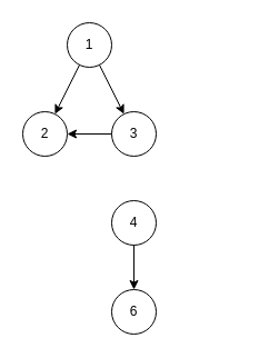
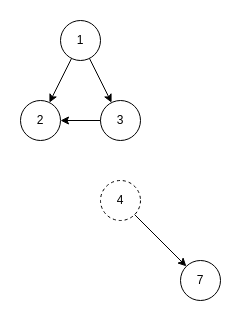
  <mxCell id="0" />
  <mxCell id="1" parent="0" />
  <mxCell id="2" value="1" style="ellipse;whiteSpace=wrap;html=1;aspect=fixed;" vertex="1" parent="1"><mxGeometry x="60" y="20" width="40" height="40" as="geometry" /></mxCell>
  <mxCell id="3" value="2" style="ellipse;whiteSpace=wrap;html=1;aspect=fixed;" vertex="1" parent="1"><mxGeometry x="20" y="100" width="40" height="40" as="geometry" /></mxCell>
  <mxCell id="4" value="3" style="ellipse;whiteSpace=wrap;html=1;aspect=fixed;" vertex="1" parent="1"><mxGeometry x="100" y="100" width="40" height="40" as="geometry" /></mxCell>
- <mxCell id="5" value="4" style="ellipse;whiteSpace=wrap;html=1;aspect=fixed;" vertex="1" parent="1"><mxGeometry x="100" y="180" width="40" height="40" as="geometry" /></mxCell>
- <mxCell id="6" value="6" style="ellipse;whiteSpace=wrap;html=1;aspect=fixed;" vertex="1" parent="1"><mxGeometry x="100" y="260" width="40" height="40" as="geometry" /></mxCell>
+ <mxCell id="5" value="4" style="ellipse;whiteSpace=wrap;html=1;aspect=fixed;dashed=1;" vertex="1" parent="1"><mxGeometry x="100" y="180" width="40" height="40" as="geometry" /></mxCell>
+ <mxCell id="7" value="7" style="ellipse;whiteSpace=wrap;html=1;aspect=fixed;" vertex="1" parent="1"><mxGeometry x="180" y="260" width="40" height="40" as="geometry" /></mxCell>
  <mxCell id="8" value="" style="endArrow=classic;html=1;" edge="1" parent="1" source="2" target="3"><mxGeometry width="50" height="50" relative="1" as="geometry"><mxPoint x="20" y="210" as="sourcePoint" /><mxPoint x="70" y="160" as="targetPoint" /></mxGeometry></mxCell>
  <mxCell id="9" value="" style="endArrow=classic;html=1;" edge="1" parent="1" source="2" target="4"><mxGeometry width="50" height="50" relative="1" as="geometry"><mxPoint x="20" y="210" as="sourcePoint" /><mxPoint x="70" y="160" as="targetPoint" /></mxGeometry></mxCell>
  <mxCell id="10" value="" style="endArrow=classic;html=1;" edge="1" parent="1" source="4" target="3"><mxGeometry width="50" height="50" relative="1" as="geometry"><mxPoint x="20" y="210" as="sourcePoint" /><mxPoint x="70" y="160" as="targetPoint" /></mxGeometry></mxCell>
- <mxCell id="11" value="" style="endArrow=classic;html=1;entryX=0.5;entryY=0;entryDx=0;entryDy=0;" edge="1" parent="1" source="5" target="6"><mxGeometry width="50" height="50" relative="1" as="geometry"><mxPoint x="20" y="210" as="sourcePoint" /><mxPoint x="70" y="160" as="targetPoint" /></mxGeometry></mxCell>
+ <mxCell id="12" value="" style="endArrow=classic;html=1;" edge="1" parent="1" source="5" target="7"><mxGeometry width="50" height="50" relative="1" as="geometry"><mxPoint x="20" y="210" as="sourcePoint" /><mxPoint x="210" y="306" as="targetPoint" /></mxGeometry></mxCell>
